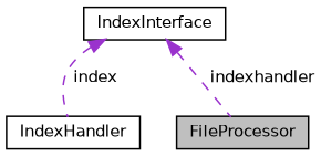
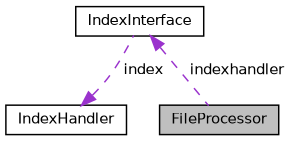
  digraph {
    node [color=black fillcolor=white fontname=Helvetica fontsize=10 shape=record style=filled]
    edge [color=darkorchid3 dir=back fontname=Helvetica fontsize=10 labelfontname=Helvetica labelfontsize=10 style=dashed]
    n1 [fillcolor=grey75 fontcolor=black height=0.2 label=FileProcessor width=0.4]
    n2 [height=0.2 label=IndexHandler width=0.4]
    n3 [height=0.2 label=IndexInterface width=0.4]
    n3 -> n1 [label=" indexhandler"]
-   n3 -> n2 [label=" index"]
+   n2 -> n3 [label=" index"]
  }
